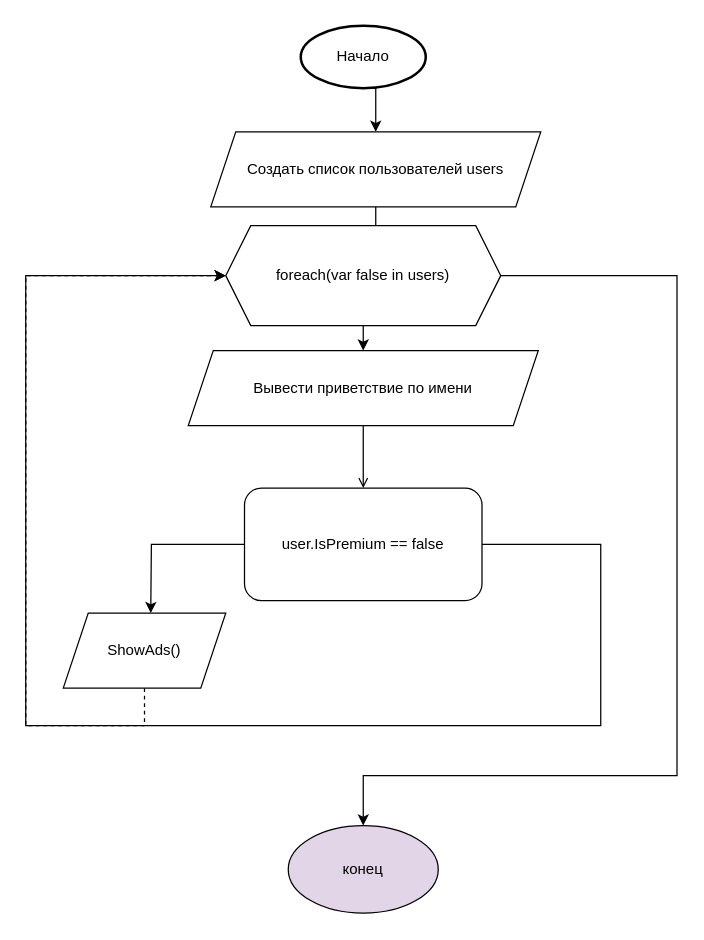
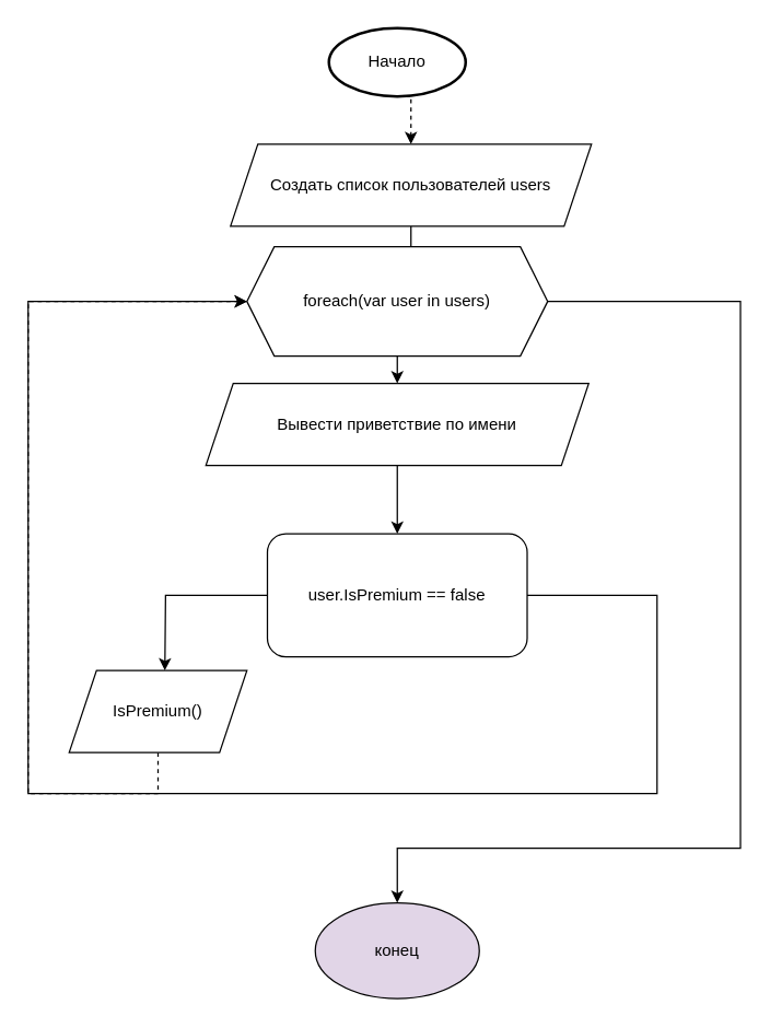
  <mxCell id="0" />
  <mxCell id="1" parent="0" />
  <mxCell id="2" style="edgeStyle=orthogonalEdgeStyle;rounded=0;orthogonalLoop=1;jettySize=auto;html=1;exitX=0.5;exitY=1;exitDx=0;exitDy=0;exitPerimeter=0;" edge="1" parent="1" source="4"><mxGeometry relative="1" as="geometry"><mxPoint x="290" y="70" as="targetPoint" /></mxGeometry></mxCell>
- <mxCell id="3" style="edgeStyle=orthogonalEdgeStyle;rounded=0;orthogonalLoop=1;jettySize=auto;html=1;exitX=0.5;exitY=1;exitDx=0;exitDy=0;exitPerimeter=0;entryX=0.5;entryY=0;entryDx=0;entryDy=0;" edge="1" parent="1" source="4" target="6"><mxGeometry relative="1" as="geometry" /></mxCell>
+ <mxCell id="3" style="edgeStyle=orthogonalEdgeStyle;rounded=0;orthogonalLoop=1;jettySize=auto;html=1;exitX=0.5;exitY=1;exitDx=0;exitDy=0;exitPerimeter=0;entryX=0.5;entryY=0;entryDx=0;entryDy=0;dashed=1;" edge="1" parent="1" source="4" target="6"><mxGeometry relative="1" as="geometry" /></mxCell>
  <mxCell id="4" value="Начало" style="strokeWidth=2;html=1;shape=mxgraph.flowchart.start_1;whiteSpace=wrap;labelBackgroundColor=none;" vertex="1" parent="1"><mxGeometry x="240" y="20" width="100" height="50" as="geometry" /></mxCell>
  <mxCell id="5" style="edgeStyle=orthogonalEdgeStyle;rounded=0;orthogonalLoop=1;jettySize=auto;html=1;" edge="1" parent="1" source="6"><mxGeometry relative="1" as="geometry"><mxPoint x="290" y="180" as="targetPoint" /></mxGeometry></mxCell>
  <mxCell id="6" value="Создать список пользователей users" style="shape=parallelogram;perimeter=parallelogramPerimeter;whiteSpace=wrap;html=1;fixedSize=1;" vertex="1" parent="1"><mxGeometry x="168" y="105" width="264" height="60" as="geometry" /></mxCell>
  <mxCell id="7" style="edgeStyle=orthogonalEdgeStyle;rounded=0;orthogonalLoop=1;jettySize=auto;html=1;exitX=0.5;exitY=1;exitDx=0;exitDy=0;" edge="1" parent="1" source="9"><mxGeometry relative="1" as="geometry"><mxPoint x="290" y="280" as="targetPoint" /></mxGeometry></mxCell>
  <mxCell id="8" style="edgeStyle=orthogonalEdgeStyle;rounded=0;orthogonalLoop=1;jettySize=auto;html=1;exitX=1;exitY=0.5;exitDx=0;exitDy=0;" edge="1" parent="1" source="9"><mxGeometry relative="1" as="geometry"><mxPoint x="290" y="660" as="targetPoint" /><mxPoint x="400" y="260" as="sourcePoint" /><Array as="points"><mxPoint x="541" y="220" /><mxPoint x="541" y="620" /><mxPoint x="290" y="620" /></Array></mxGeometry></mxCell>
- <mxCell id="9" value="foreach(var false in users)" style="shape=hexagon;perimeter=hexagonPerimeter2;whiteSpace=wrap;html=1;fixedSize=1;" vertex="1" parent="1"><mxGeometry x="180" y="180" width="220" height="80" as="geometry" /></mxCell>
- <mxCell id="10" style="edgeStyle=orthogonalEdgeStyle;rounded=0;orthogonalLoop=1;jettySize=auto;html=1;exitX=0.5;exitY=1;exitDx=0;exitDy=0;endArrow=open;" edge="1" parent="1" source="12" target="15"><mxGeometry relative="1" as="geometry"><mxPoint x="290" y="385" as="targetPoint" /></mxGeometry></mxCell>
+ <mxCell id="9" value="foreach(var user in users)" style="shape=hexagon;perimeter=hexagonPerimeter2;whiteSpace=wrap;html=1;fixedSize=1;" vertex="1" parent="1"><mxGeometry x="180" y="180" width="220" height="80" as="geometry" /></mxCell>
+ <mxCell id="10" style="edgeStyle=orthogonalEdgeStyle;rounded=0;orthogonalLoop=1;jettySize=auto;html=1;exitX=0.5;exitY=1;exitDx=0;exitDy=0;" edge="1" parent="1" source="12" target="15"><mxGeometry relative="1" as="geometry"><mxPoint x="290" y="385" as="targetPoint" /></mxGeometry></mxCell>
  <mxCell id="11" style="edgeStyle=orthogonalEdgeStyle;rounded=0;orthogonalLoop=1;jettySize=auto;html=1;entryX=0;entryY=0.5;entryDx=0;entryDy=0;exitX=0.5;exitY=1;exitDx=0;exitDy=0;dashed=1;" edge="1" parent="1" source="16" target="9"><mxGeometry relative="1" as="geometry"><mxPoint x="130" y="680" as="sourcePoint" /><Array as="points"><mxPoint x="115" y="580" /><mxPoint x="20" y="580" /><mxPoint x="20" y="220" /></Array></mxGeometry></mxCell>
  <mxCell id="12" value="Вывести приветствие по имени" style="shape=parallelogram;perimeter=parallelogramPerimeter;whiteSpace=wrap;html=1;fixedSize=1;" vertex="1" parent="1"><mxGeometry x="150" y="280" width="280" height="60" as="geometry" /></mxCell>
  <mxCell id="13" style="edgeStyle=orthogonalEdgeStyle;rounded=0;orthogonalLoop=1;jettySize=auto;html=1;exitX=0;exitY=0.5;exitDx=0;exitDy=0;" edge="1" parent="1" source="15"><mxGeometry relative="1" as="geometry"><mxPoint x="120" y="490" as="targetPoint" /></mxGeometry></mxCell>
  <mxCell id="14" style="edgeStyle=orthogonalEdgeStyle;rounded=0;orthogonalLoop=1;jettySize=auto;html=1;exitX=1;exitY=0.5;exitDx=0;exitDy=0;" edge="1" parent="1" source="15"><mxGeometry relative="1" as="geometry"><mxPoint x="180" y="220" as="targetPoint" /><Array as="points"><mxPoint x="480" y="435" /><mxPoint x="480" y="580" /><mxPoint x="20" y="580" /><mxPoint x="20" y="220" /></Array></mxGeometry></mxCell>
  <mxCell id="15" value="user.IsPremium == false" style="whiteSpace=wrap;html=1;rounded=1;" vertex="1" parent="1"><mxGeometry x="195" y="390" width="190" height="90" as="geometry" /></mxCell>
- <mxCell id="16" value="ShowAds()" style="shape=parallelogram;perimeter=parallelogramPerimeter;whiteSpace=wrap;html=1;fixedSize=1;" vertex="1" parent="1"><mxGeometry x="50" y="490" width="130" height="60" as="geometry" /></mxCell>
+ <mxCell id="16" value="IsPremium()" style="shape=parallelogram;perimeter=parallelogramPerimeter;whiteSpace=wrap;html=1;fixedSize=1;" vertex="1" parent="1"><mxGeometry x="50" y="490" width="130" height="60" as="geometry" /></mxCell>
  <mxCell id="17" value="конец" style="ellipse;whiteSpace=wrap;html=1;fillColor=#e1d5e7;" vertex="1" parent="1"><mxGeometry x="230" y="660" width="120" height="70" as="geometry" /></mxCell>
